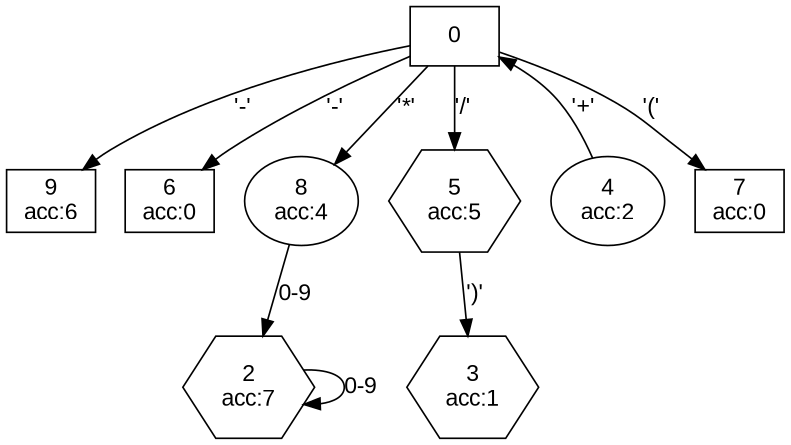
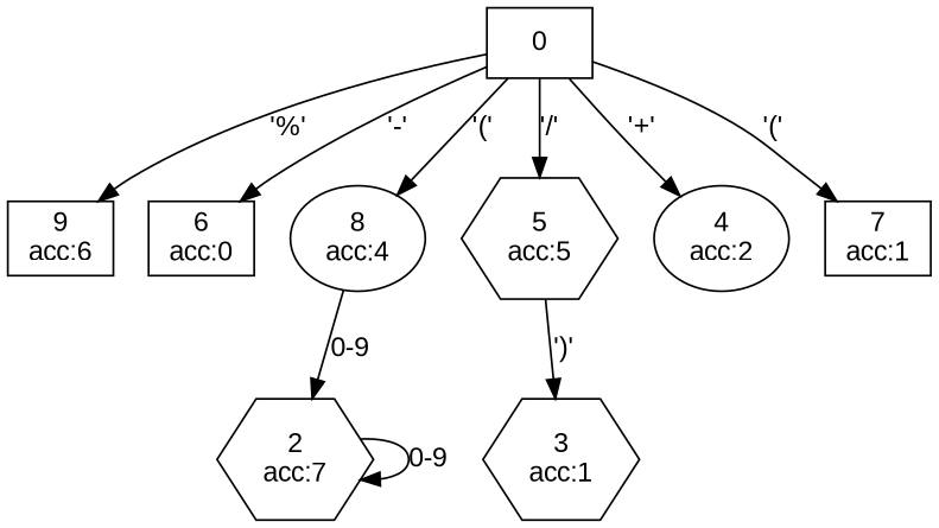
  digraph {
    fontname="Liberation Sans"
    node [fontname="Liberation Sans" shape=box]
    edge [fontname="Liberation Sans"]
    n1 [label=0]
    n2 [label="9\nacc:6"]
    n3 [label="6\nacc:0"]
    n4 [label="8\nacc:4" shape=ellipse]
    n5 [label="5\nacc:5" shape=hexagon]
    n6 [label="4\nacc:2" shape=ellipse]
-   n7 [label="7\nacc:0"]
+   n7 [label="7\nacc:1"]
    n8 [label="2\nacc:7" shape=hexagon]
    n9 [label="3\nacc:1" shape=hexagon]
-   n1 -> n2 [label="'-'"]
+   n1 -> n2 [label="'%'"]
    n1 -> n3 [label="'-'"]
-   n1 -> n4 [label="'*'"]
+   n1 -> n4 [label="'('"]
    n1 -> n5 [label="'/'"]
-   n6 -> n1 [label="'+'"]
+   n1 -> n6 [label="'+'"]
    n1 -> n7 [label="'('"]
    n4 -> n8 [label="0-9"]
    n5 -> n9 [label="')'"]
    n8 -> n8 [label="0-9"]
  }
